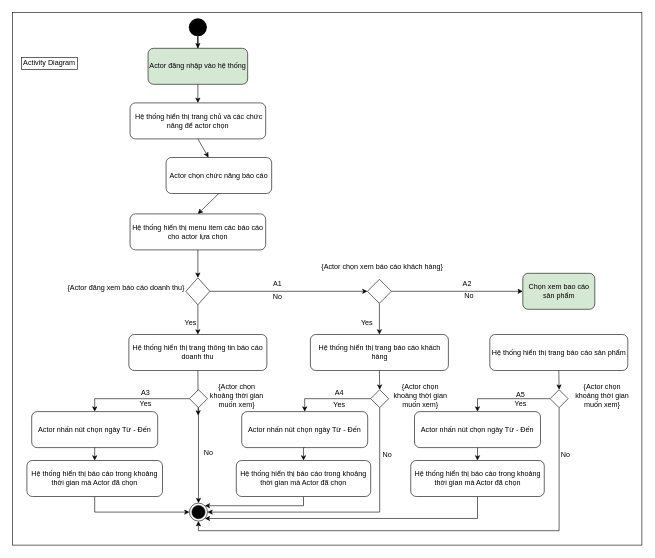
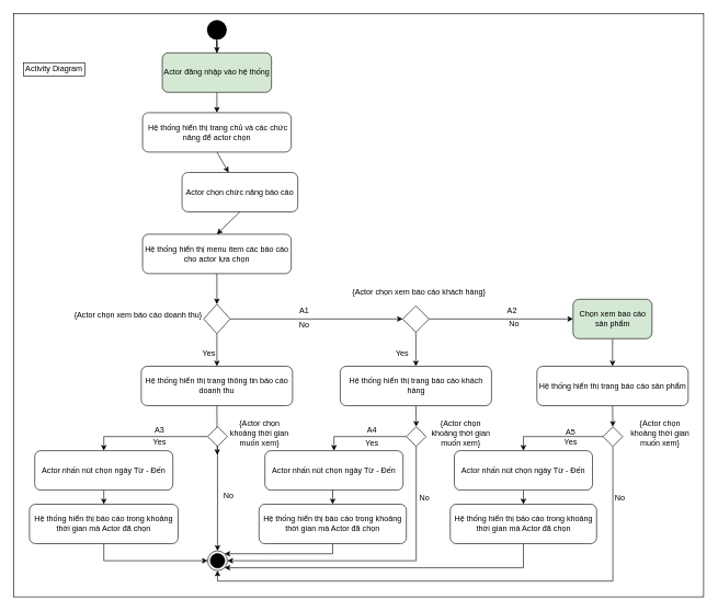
  <mxCell id="0" />
  <mxCell id="1" parent="0" />
  <mxCell id="2" value="" style="rounded=0;whiteSpace=wrap;html=1;fillColor=none;" parent="1" vertex="1"><mxGeometry x="20" y="20" width="1049" height="888" as="geometry" /></mxCell>
  <mxCell id="3" value="" style="edgeStyle=orthogonalEdgeStyle;rounded=0;orthogonalLoop=1;jettySize=auto;html=1;" parent="1" source="4" target="6" edge="1"><mxGeometry relative="1" as="geometry" /></mxCell>
  <mxCell id="4" value="" style="ellipse;fillColor=#000000;strokeColor=none;" parent="1" vertex="1"><mxGeometry x="313.94" width="30" height="30" as="geometry" y="30" /></mxCell>
  <mxCell id="5" value="" style="ellipse;html=1;shape=endState;fillColor=#000000;strokeColor=#000000;" parent="1" vertex="1"><mxGeometry x="314.94" y="838" width="30" height="30" as="geometry" /></mxCell>
  <mxCell id="6" value="Actor đăng nhập vào hệ thống" style="rounded=1;whiteSpace=wrap;html=1;fillColor=#d5e8d4;" parent="1" vertex="1"><mxGeometry x="245.94" y="80" width="166" height="60" as="geometry" /></mxCell>
  <mxCell id="7" value="&amp;nbsp;Hệ thống hiển thị trang chủ và các chức năng để actor chọn" style="rounded=1;whiteSpace=wrap;html=1;" parent="1" vertex="1"><mxGeometry x="215.94" y="171" width="226" height="60" as="geometry" /></mxCell>
  <mxCell id="8" value="Actor chọn chức năng báo cáo" style="rounded=1;whiteSpace=wrap;html=1;" parent="1" vertex="1"><mxGeometry x="275.94" y="262" width="176" height="60" as="geometry" /></mxCell>
  <mxCell id="9" style="edgeStyle=orthogonalEdgeStyle;rounded=0;orthogonalLoop=1;jettySize=auto;html=1;entryX=0.5;entryY=0;entryDx=0;entryDy=0;" parent="1" source="10" target="13" edge="1"><mxGeometry relative="1" as="geometry" /></mxCell>
  <mxCell id="10" value="Hệ thống hiển thị menu item các báo cáo cho actor lựa chọn" style="rounded=1;whiteSpace=wrap;html=1;" parent="1" vertex="1"><mxGeometry x="215.94" y="356" width="226" height="60" as="geometry" /></mxCell>
  <mxCell id="11" value="" style="edgeStyle=orthogonalEdgeStyle;rounded=0;orthogonalLoop=1;jettySize=auto;html=1;" parent="1" source="13" target="16" edge="1"><mxGeometry relative="1" as="geometry" /></mxCell>
  <mxCell id="12" style="edgeStyle=orthogonalEdgeStyle;rounded=0;orthogonalLoop=1;jettySize=auto;html=1;" parent="1" source="13" target="22" edge="1"><mxGeometry relative="1" as="geometry" /></mxCell>
  <mxCell id="13" value="" style="rhombus;whiteSpace=wrap;html=1;" parent="1" vertex="1"><mxGeometry x="308.94" y="462.5" width="40" height="45" as="geometry" /></mxCell>
  <mxCell id="14" style="edgeStyle=orthogonalEdgeStyle;rounded=0;orthogonalLoop=1;jettySize=auto;html=1;entryX=0.5;entryY=0;entryDx=0;entryDy=0;exitX=0.5;exitY=1;exitDx=0;exitDy=0;" parent="1" source="16" target="38" edge="1"><mxGeometry relative="1" as="geometry" /></mxCell>
  <mxCell id="15" style="edgeStyle=orthogonalEdgeStyle;rounded=0;orthogonalLoop=1;jettySize=auto;html=1;exitX=1;exitY=0.5;exitDx=0;exitDy=0;entryX=0;entryY=0.5;entryDx=0;entryDy=0;" parent="1" source="16" target="18" edge="1"><mxGeometry relative="1" as="geometry" /></mxCell>
  <mxCell id="16" value="" style="rhombus;whiteSpace=wrap;html=1;" parent="1" vertex="1"><mxGeometry x="611.5" y="465" width="40" height="40" as="geometry" /></mxCell>
+ <mxCell id="17" style="edgeStyle=orthogonalEdgeStyle;rounded=0;orthogonalLoop=1;jettySize=auto;html=1;exitX=0.5;exitY=1;exitDx=0;exitDy=0;" parent="1" source="18" target="45" edge="1"><mxGeometry relative="1" as="geometry" /></mxCell>
  <mxCell id="18" value="Chọn xem bao cáo sản phẩm" style="rounded=1;whiteSpace=wrap;html=1;fillColor=#d5e8d4;" parent="1" vertex="1"><mxGeometry x="870.5" y="455" width="120" height="60" as="geometry" /></mxCell>
  <mxCell id="19" value="" style="endArrow=classic;html=1;exitX=0.5;exitY=1;exitDx=0;exitDy=0;entryX=0.5;entryY=0;entryDx=0;entryDy=0;" parent="1" source="6" target="7" edge="1"><mxGeometry width="50" height="50" relative="1" as="geometry"><mxPoint x="315.94" y="550" as="sourcePoint" /><mxPoint x="365.94" y="500" as="targetPoint" /></mxGeometry></mxCell>
  <mxCell id="20" value="" style="endArrow=classic;html=1;exitX=0.5;exitY=1;exitDx=0;exitDy=0;" parent="1" source="7" target="8" edge="1"><mxGeometry width="50" height="50" relative="1" as="geometry"><mxPoint x="-74.06" y="410" as="sourcePoint" /><mxPoint x="-24.06" y="360" as="targetPoint" /></mxGeometry></mxCell>
  <mxCell id="21" value="" style="endArrow=classic;html=1;exitX=0.5;exitY=1;exitDx=0;exitDy=0;entryX=0.5;entryY=0;entryDx=0;entryDy=0;" parent="1" source="8" target="10" edge="1"><mxGeometry width="50" height="50" relative="1" as="geometry"><mxPoint x="-4.06" y="500" as="sourcePoint" /><mxPoint x="45.94" y="450" as="targetPoint" /></mxGeometry></mxCell>
  <mxCell id="22" value="Hệ thống hiển thị trang thông tin báo cáo doanh thu" style="rounded=1;whiteSpace=wrap;html=1;" parent="1" vertex="1"><mxGeometry x="213.94" y="557" width="230" height="60" as="geometry" /></mxCell>
  <mxCell id="23" value="Actor nhấn nút chọn ngày Từ - Đến" style="rounded=1;whiteSpace=wrap;html=1;" parent="1" vertex="1"><mxGeometry x="52" y="685.5" width="210" height="60" as="geometry" /></mxCell>
  <mxCell id="24" value="{Actor chọn xem báo cáo khách hàng}" style="text;html=1;strokeColor=none;fillColor=none;align=center;verticalAlign=middle;whiteSpace=wrap;rounded=0;" parent="1" vertex="1"><mxGeometry x="531.5" y="435" width="209" height="20" as="geometry" /></mxCell>
  <mxCell id="25" style="edgeStyle=orthogonalEdgeStyle;rounded=0;orthogonalLoop=1;jettySize=auto;html=1;exitX=0.5;exitY=1;exitDx=0;exitDy=0;entryX=0;entryY=0.5;entryDx=0;entryDy=0;" parent="1" source="26" target="5" edge="1"><mxGeometry relative="1" as="geometry" /></mxCell>
  <mxCell id="26" value="Hệ thống hiển thị báo cáo trong khoảng thời gian mà Actor đã chọn" style="rounded=1;whiteSpace=wrap;html=1;" parent="1" vertex="1"><mxGeometry x="44" y="767" width="226" height="60" as="geometry" /></mxCell>
  <mxCell id="27" value="" style="endArrow=classic;html=1;exitX=0.5;exitY=1;exitDx=0;exitDy=0;" parent="1" source="22" edge="1"><mxGeometry width="50" height="50" relative="1" as="geometry"><mxPoint x="76.44" y="858" as="sourcePoint" /><mxPoint x="329.5" y="692" as="targetPoint" /></mxGeometry></mxCell>
  <mxCell id="28" value="" style="endArrow=classic;html=1;entryX=0.5;entryY=0;entryDx=0;entryDy=0;" parent="1" source="23" target="26" edge="1"><mxGeometry width="50" height="50" relative="1" as="geometry"><mxPoint x="-138" y="893.5" as="sourcePoint" /><mxPoint y="843.5" as="targetPoint" x="-88" /></mxGeometry></mxCell>
  <mxCell id="29" value="Yes" style="text;html=1;strokeColor=none;fillColor=none;align=center;verticalAlign=middle;whiteSpace=wrap;rounded=0;" parent="1" vertex="1"><mxGeometry x="296.5" y="528" width="40" height="20" as="geometry" /></mxCell>
  <mxCell id="30" value="Yes" style="text;html=1;strokeColor=none;fillColor=none;align=center;verticalAlign=middle;whiteSpace=wrap;rounded=0;" parent="1" vertex="1"><mxGeometry x="590.5" y="533" width="40" height="10" as="geometry" /></mxCell>
  <mxCell id="31" value="No" style="text;html=1;strokeColor=none;fillColor=none;align=center;verticalAlign=middle;whiteSpace=wrap;rounded=0;" parent="1" vertex="1"><mxGeometry x="442.44" y="485" width="40" height="20" as="geometry" /></mxCell>
  <mxCell id="32" value="No" style="text;html=1;strokeColor=none;fillColor=none;align=center;verticalAlign=middle;whiteSpace=wrap;rounded=0;" parent="1" vertex="1"><mxGeometry x="760.5" y="482.5" width="40" height="20" as="geometry" /></mxCell>
  <mxCell id="33" style="edgeStyle=orthogonalEdgeStyle;rounded=0;orthogonalLoop=1;jettySize=auto;html=1;exitX=0.5;exitY=1;exitDx=0;exitDy=0;entryX=0.5;entryY=0;entryDx=0;entryDy=0;" parent="1" source="34" target="36" edge="1"><mxGeometry relative="1" as="geometry" /></mxCell>
  <mxCell id="34" value="Actor nhấn nút chọn ngày Từ - Đến" style="rounded=1;whiteSpace=wrap;html=1;" parent="1" vertex="1"><mxGeometry x="402" y="685.5" width="210" height="60" as="geometry" /></mxCell>
  <mxCell id="35" style="edgeStyle=orthogonalEdgeStyle;rounded=0;orthogonalLoop=1;jettySize=auto;html=1;exitX=0.5;exitY=1;exitDx=0;exitDy=0;entryX=1;entryY=0;entryDx=0;entryDy=0;" parent="1" source="36" target="5" edge="1"><mxGeometry relative="1" as="geometry"><Array as="points"><mxPoint x="505" y="842" /></Array></mxGeometry></mxCell>
  <mxCell id="36" value="Hệ thống hiển thị báo cáo trong khoảng thời gian mà Actor đã chọn" style="rounded=1;whiteSpace=wrap;html=1;" parent="1" vertex="1"><mxGeometry x="393" y="767" width="224" height="60" as="geometry" /></mxCell>
  <mxCell id="37" style="edgeStyle=orthogonalEdgeStyle;rounded=0;orthogonalLoop=1;jettySize=auto;html=1;exitX=0.5;exitY=1;exitDx=0;exitDy=0;entryX=0.5;entryY=0;entryDx=0;entryDy=0;" parent="1" source="38" target="58" edge="1"><mxGeometry relative="1" as="geometry" /></mxCell>
  <mxCell id="38" value="Hệ thống hiển thị trang báo cáo khách hàng" style="rounded=1;whiteSpace=wrap;html=1;" parent="1" vertex="1"><mxGeometry x="516.5" y="557" width="230" height="60" as="geometry" /></mxCell>
- <mxCell id="39" value="{Actor đăng xem báo cáo doanh thu}" style="text;html=1;strokeColor=none;fillColor=none;align=center;verticalAlign=middle;whiteSpace=wrap;rounded=0;" parent="1" vertex="1"><mxGeometry x="105.44" y="470" width="209" height="20" as="geometry" /></mxCell>
+ <mxCell id="39" value="{Actor chọn xem báo cáo doanh thu}" style="text;html=1;strokeColor=none;fillColor=none;align=center;verticalAlign=middle;whiteSpace=wrap;rounded=0;" parent="1" vertex="1"><mxGeometry x="105.44" y="470" width="209" height="20" as="geometry" /></mxCell>
  <mxCell id="40" style="edgeStyle=orthogonalEdgeStyle;rounded=0;orthogonalLoop=1;jettySize=auto;html=1;exitX=0.5;exitY=1;exitDx=0;exitDy=0;entryX=0.5;entryY=0;entryDx=0;entryDy=0;" parent="1" source="41" target="43" edge="1"><mxGeometry relative="1" as="geometry" /></mxCell>
  <mxCell id="41" value="Actor nhấn nút chọn ngày Từ - Đến" style="rounded=1;whiteSpace=wrap;html=1;" parent="1" vertex="1"><mxGeometry x="690" y="685.5" width="210" height="60" as="geometry" /></mxCell>
  <mxCell id="42" style="edgeStyle=orthogonalEdgeStyle;rounded=0;orthogonalLoop=1;jettySize=auto;html=1;entryX=1;entryY=1;entryDx=0;entryDy=0;exitX=0.5;exitY=1;exitDx=0;exitDy=0;" parent="1" source="43" target="5" edge="1"><mxGeometry relative="1" as="geometry"><mxPoint x="292" y="957" as="targetPoint" /><Array as="points"><mxPoint x="795" y="864" /></Array></mxGeometry></mxCell>
  <mxCell id="43" value="Hệ thống hiển thị báo cáo trong khoảng thời gian mà Actor đã chọn" style="rounded=1;whiteSpace=wrap;html=1;" parent="1" vertex="1"><mxGeometry x="683.75" y="767" width="222.5" height="60" as="geometry" /></mxCell>
  <mxCell id="44" style="edgeStyle=orthogonalEdgeStyle;rounded=0;orthogonalLoop=1;jettySize=auto;html=1;exitX=0.5;exitY=1;exitDx=0;exitDy=0;entryX=0.5;entryY=0;entryDx=0;entryDy=0;" parent="1" source="45" target="65" edge="1"><mxGeometry relative="1" as="geometry" /></mxCell>
  <mxCell id="45" value="Hệ thống hiển thị trang báo cáo sản phẩm" style="rounded=1;whiteSpace=wrap;html=1;" parent="1" vertex="1"><mxGeometry x="815.5" y="557" width="230" height="60" as="geometry" /></mxCell>
  <mxCell id="46" value="Activity Diagram" style="rounded=0;whiteSpace=wrap;html=1;fillColor=none;" parent="1" vertex="1"><mxGeometry x="35" y="95" width="93" height="20" as="geometry" /></mxCell>
  <mxCell id="47" style="edgeStyle=orthogonalEdgeStyle;rounded=0;orthogonalLoop=1;jettySize=auto;html=1;exitX=0;exitY=0.5;exitDx=0;exitDy=0;entryX=0.5;entryY=0;entryDx=0;entryDy=0;" parent="1" source="49" target="23" edge="1"><mxGeometry relative="1" as="geometry" /></mxCell>
  <mxCell id="48" style="edgeStyle=orthogonalEdgeStyle;rounded=0;orthogonalLoop=1;jettySize=auto;html=1;exitX=0.5;exitY=1;exitDx=0;exitDy=0;entryX=0.5;entryY=0;entryDx=0;entryDy=0;" parent="1" source="49" target="5" edge="1"><mxGeometry relative="1" as="geometry" /></mxCell>
  <mxCell id="49" value="" style="rhombus;" parent="1" vertex="1"><mxGeometry x="314.94" y="649" width="30" height="30" as="geometry" /></mxCell>
  <mxCell id="50" value="{Actor chọn khoảng thời gian muốn xem}" style="text;html=1;strokeColor=none;fillColor=none;align=center;verticalAlign=middle;whiteSpace=wrap;rounded=0;" parent="1" vertex="1"><mxGeometry x="342.94" y="649" width="102" height="20" as="geometry" /></mxCell>
  <mxCell id="51" value="Yes" style="text;html=1;strokeColor=none;fillColor=none;align=center;verticalAlign=middle;whiteSpace=wrap;rounded=0;" parent="1" vertex="1"><mxGeometry x="222" y="662" width="40" height="20" as="geometry" /></mxCell>
  <mxCell id="52" value="No" style="text;html=1;strokeColor=none;fillColor=none;align=center;verticalAlign=middle;whiteSpace=wrap;rounded=0;" parent="1" vertex="1"><mxGeometry x="327" y="744" width="40" height="20" as="geometry" /></mxCell>
  <mxCell id="53" value="A1" style="text;html=1;strokeColor=none;fillColor=none;align=center;verticalAlign=middle;whiteSpace=wrap;rounded=0;" parent="1" vertex="1"><mxGeometry x="442.44" y="462.5" width="40" height="20" as="geometry" /></mxCell>
  <mxCell id="54" value="A2" style="text;html=1;strokeColor=none;fillColor=none;align=center;verticalAlign=middle;whiteSpace=wrap;rounded=0;" parent="1" vertex="1"><mxGeometry x="757.5" y="462.5" width="40" height="20" as="geometry" /></mxCell>
  <mxCell id="55" value="A3" style="text;html=1;strokeColor=none;fillColor=none;align=center;verticalAlign=middle;whiteSpace=wrap;rounded=0;" parent="1" vertex="1"><mxGeometry x="222" y="644" width="40" height="20" as="geometry" /></mxCell>
  <mxCell id="56" style="edgeStyle=orthogonalEdgeStyle;rounded=0;orthogonalLoop=1;jettySize=auto;html=1;exitX=0.5;exitY=1;exitDx=0;exitDy=0;entryX=1;entryY=0.5;entryDx=0;entryDy=0;" parent="1" source="58" target="5" edge="1"><mxGeometry relative="1" as="geometry"><Array as="points"><mxPoint x="632" y="853" /></Array></mxGeometry></mxCell>
  <mxCell id="57" style="edgeStyle=orthogonalEdgeStyle;rounded=0;orthogonalLoop=1;jettySize=auto;html=1;exitX=0;exitY=0.5;exitDx=0;exitDy=0;entryX=0.5;entryY=0;entryDx=0;entryDy=0;" parent="1" source="58" target="34" edge="1"><mxGeometry relative="1" as="geometry" /></mxCell>
  <mxCell id="58" value="" style="rhombus;" parent="1" vertex="1"><mxGeometry x="617" y="649" width="30" height="30" as="geometry" /></mxCell>
  <mxCell id="59" value="{Actor chọn khoảng thời gian muốn xem}" style="text;html=1;strokeColor=none;fillColor=none;align=center;verticalAlign=middle;whiteSpace=wrap;rounded=0;" parent="1" vertex="1"><mxGeometry x="649" y="649" width="102" height="20" as="geometry" /></mxCell>
  <mxCell id="60" value="A4" style="text;html=1;strokeColor=none;fillColor=none;align=center;verticalAlign=middle;whiteSpace=wrap;rounded=0;" parent="1" vertex="1"><mxGeometry x="545" y="644" width="40" height="20" as="geometry" /></mxCell>
  <mxCell id="61" value="Yes" style="text;html=1;strokeColor=none;fillColor=none;align=center;verticalAlign=middle;whiteSpace=wrap;rounded=0;" parent="1" vertex="1"><mxGeometry x="545" y="664" width="40" height="20" as="geometry" /></mxCell>
  <mxCell id="62" value="No" style="text;html=1;strokeColor=none;fillColor=none;align=center;verticalAlign=middle;whiteSpace=wrap;rounded=0;" parent="1" vertex="1"><mxGeometry x="625" y="747" width="40" height="20" as="geometry" /></mxCell>
  <mxCell id="63" style="edgeStyle=orthogonalEdgeStyle;rounded=0;orthogonalLoop=1;jettySize=auto;html=1;exitX=0;exitY=0.5;exitDx=0;exitDy=0;entryX=0.5;entryY=0;entryDx=0;entryDy=0;" parent="1" source="65" target="41" edge="1"><mxGeometry relative="1" as="geometry" /></mxCell>
  <mxCell id="64" style="edgeStyle=orthogonalEdgeStyle;rounded=0;orthogonalLoop=1;jettySize=auto;html=1;exitX=0.5;exitY=1;exitDx=0;exitDy=0;entryX=0.5;entryY=1;entryDx=0;entryDy=0;" parent="1" source="65" target="5" edge="1"><mxGeometry relative="1" as="geometry"><Array as="points"><mxPoint x="931" y="884" /><mxPoint x="330" y="884" /></Array></mxGeometry></mxCell>
  <mxCell id="65" value="" style="rhombus;" parent="1" vertex="1"><mxGeometry x="916" y="649" width="30" height="30" as="geometry" /></mxCell>
  <mxCell id="66" value="A5" style="text;html=1;strokeColor=none;fillColor=none;align=center;verticalAlign=middle;whiteSpace=wrap;rounded=0;" parent="1" vertex="1"><mxGeometry x="847" y="647" width="40" height="20" as="geometry" /></mxCell>
  <mxCell id="67" value="Yes" style="text;html=1;strokeColor=none;fillColor=none;align=center;verticalAlign=middle;whiteSpace=wrap;rounded=0;" parent="1" vertex="1"><mxGeometry x="847" y="662" width="40" height="20" as="geometry" /></mxCell>
  <mxCell id="68" value="No" style="text;html=1;strokeColor=none;fillColor=none;align=center;verticalAlign=middle;whiteSpace=wrap;rounded=0;" parent="1" vertex="1"><mxGeometry x="922" y="747" width="40" height="20" as="geometry" /></mxCell>
  <mxCell id="69" value="{Actor chọn khoảng thời gian muốn xem}" style="text;html=1;strokeColor=none;fillColor=none;align=center;verticalAlign=middle;whiteSpace=wrap;rounded=0;" parent="1" vertex="1"><mxGeometry x="952" y="649" width="102" height="20" as="geometry" /></mxCell>
